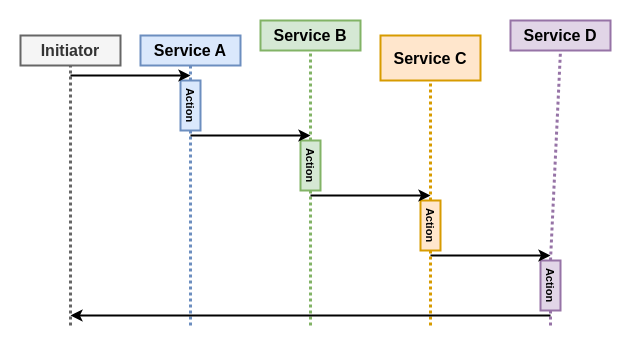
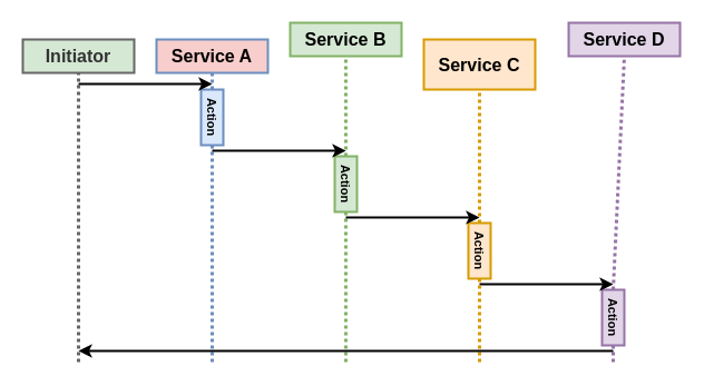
  <mxCell id="0" />
  <mxCell id="1" parent="0" />
- <mxCell id="2" value="&lt;font style=&quot;font-size: 16px&quot;&gt;&lt;b&gt;Service A&lt;/b&gt;&lt;/font&gt;" style="rounded=0;whiteSpace=wrap;html=1;strokeWidth=2;fillColor=#dae8fc;strokeColor=#6c8ebf;" parent="1" vertex="1"><mxGeometry x="140" y="35" width="100" height="30" as="geometry" /></mxCell>
+ <mxCell id="2" value="&lt;font style=&quot;font-size: 16px&quot;&gt;&lt;b&gt;Service A&lt;/b&gt;&lt;/font&gt;" style="rounded=0;whiteSpace=wrap;html=1;strokeWidth=2;fillColor=#f8cecc;strokeColor=#6c8ebf;" parent="1" vertex="1"><mxGeometry x="140" y="35" width="100" height="30" as="geometry" /></mxCell>
  <mxCell id="3" value="" style="endArrow=none;dashed=1;html=1;entryX=0.5;entryY=1;entryDx=0;entryDy=0;strokeWidth=3;dashPattern=1 1;fillColor=#dae8fc;strokeColor=#6c8ebf;exitX=0;exitY=0.5;exitDx=0;exitDy=0;" parent="1" source="4" target="2" edge="1"><mxGeometry width="50" height="50" relative="1" as="geometry"><mxPoint x="190" y="75" as="sourcePoint" /><mxPoint x="660" y="245" as="targetPoint" /></mxGeometry></mxCell>
  <mxCell id="4" value="&lt;b&gt;&lt;font style=&quot;font-size: 11px&quot;&gt;Action&lt;/font&gt;&lt;/b&gt;" style="rounded=0;whiteSpace=wrap;html=1;strokeWidth=2;fillColor=#dae8fc;strokeColor=#6c8ebf;rotation=90;" parent="1" vertex="1"><mxGeometry x="165" y="95" width="50" height="20" as="geometry" /></mxCell>
  <mxCell id="5" value="&lt;font style=&quot;font-size: 16px&quot;&gt;&lt;b&gt;Service B&lt;/b&gt;&lt;/font&gt;" style="rounded=0;whiteSpace=wrap;html=1;strokeWidth=2;fillColor=#d5e8d4;strokeColor=#82b366;" parent="1" vertex="1"><mxGeometry x="260" y="20" width="100" height="30" as="geometry" /></mxCell>
  <mxCell id="6" value="&lt;b&gt;&lt;font style=&quot;font-size: 11px&quot;&gt;Action&lt;/font&gt;&lt;/b&gt;" style="rounded=0;whiteSpace=wrap;html=1;strokeWidth=2;fillColor=#d5e8d4;strokeColor=#82b366;rotation=90;" parent="1" vertex="1"><mxGeometry x="285" y="155" width="50" height="20" as="geometry" /></mxCell>
  <mxCell id="7" value="" style="endArrow=none;dashed=1;html=1;entryX=1;entryY=0.5;entryDx=0;entryDy=0;strokeWidth=3;fillColor=#dae8fc;strokeColor=#6c8ebf;dashPattern=1 1;" parent="1" target="4" edge="1"><mxGeometry width="50" height="50" relative="1" as="geometry"><mxPoint x="190" y="325" as="sourcePoint" /><mxPoint x="200" y="75" as="targetPoint" /></mxGeometry></mxCell>
  <mxCell id="8" value="" style="endArrow=classic;html=1;strokeWidth=2;" parent="1" edge="1"><mxGeometry width="50" height="50" relative="1" as="geometry"><mxPoint x="190" y="135" as="sourcePoint" /><mxPoint x="310" y="135" as="targetPoint" /></mxGeometry></mxCell>
  <mxCell id="9" value="" style="endArrow=none;dashed=1;html=1;entryX=0.5;entryY=1;entryDx=0;entryDy=0;strokeWidth=3;fillColor=#d5e8d4;strokeColor=#82b366;dashPattern=1 1;exitX=0;exitY=0.5;exitDx=0;exitDy=0;" parent="1" source="6" target="5" edge="1"><mxGeometry width="50" height="50" relative="1" as="geometry"><mxPoint x="200" y="315" as="sourcePoint" /><mxPoint x="200" y="140" as="targetPoint" /></mxGeometry></mxCell>
  <mxCell id="10" value="&lt;font style=&quot;font-size: 16px&quot;&gt;&lt;b&gt;Service C&lt;/b&gt;&lt;/font&gt;" style="rounded=0;whiteSpace=wrap;html=1;strokeWidth=2;fillColor=#ffe6cc;strokeColor=#d79b00;" parent="1" vertex="1"><mxGeometry x="380" y="35" width="100" height="45" as="geometry" /></mxCell>
  <mxCell id="11" value="" style="endArrow=none;dashed=1;html=1;entryX=0.5;entryY=1;entryDx=0;entryDy=0;strokeWidth=3;fillColor=#ffe6cc;strokeColor=#d79b00;dashPattern=1 1;exitX=0;exitY=0.5;exitDx=0;exitDy=0;" parent="1" source="12" target="10" edge="1"><mxGeometry width="50" height="50" relative="1" as="geometry"><mxPoint x="430" y="165" as="sourcePoint" /><mxPoint x="320" y="75" as="targetPoint" /></mxGeometry></mxCell>
  <mxCell id="12" value="&lt;b&gt;&lt;font style=&quot;font-size: 11px&quot;&gt;Action&lt;/font&gt;&lt;/b&gt;" style="rounded=0;whiteSpace=wrap;html=1;strokeWidth=2;fillColor=#ffe6cc;strokeColor=#d79b00;rotation=90;" parent="1" vertex="1"><mxGeometry x="405" y="215" width="50" height="20" as="geometry" /></mxCell>
  <mxCell id="13" value="" style="endArrow=none;dashed=1;html=1;entryX=1;entryY=0.5;entryDx=0;entryDy=0;strokeWidth=3;fillColor=#d5e8d4;strokeColor=#82b366;dashPattern=1 1;" parent="1" target="6" edge="1"><mxGeometry width="50" height="50" relative="1" as="geometry"><mxPoint x="310" y="325" as="sourcePoint" /><mxPoint x="350" y="110" as="targetPoint" /></mxGeometry></mxCell>
  <mxCell id="14" value="" style="endArrow=classic;html=1;strokeWidth=2;" parent="1" edge="1"><mxGeometry width="50" height="50" relative="1" as="geometry"><mxPoint x="310" y="195" as="sourcePoint" /><mxPoint x="430" y="195" as="targetPoint" /></mxGeometry></mxCell>
  <mxCell id="15" value="&lt;b&gt;&lt;font style=&quot;font-size: 11px&quot;&gt;Action&lt;/font&gt;&lt;/b&gt;" style="rounded=0;whiteSpace=wrap;html=1;strokeWidth=2;fillColor=#e1d5e7;strokeColor=#9673a6;rotation=90;" parent="1" vertex="1"><mxGeometry x="525" y="275" width="50" height="20" as="geometry" /></mxCell>
  <mxCell id="16" value="&lt;font style=&quot;font-size: 16px&quot;&gt;&lt;b&gt;Service D&lt;/b&gt;&lt;/font&gt;" style="rounded=0;whiteSpace=wrap;html=1;strokeWidth=2;fillColor=#e1d5e7;strokeColor=#9673a6;" parent="1" vertex="1"><mxGeometry x="510" y="20" width="100" height="30" as="geometry" /></mxCell>
  <mxCell id="17" value="" style="endArrow=none;dashed=1;html=1;entryX=0.5;entryY=1;entryDx=0;entryDy=0;strokeWidth=3;fillColor=#e1d5e7;strokeColor=#9673a6;dashPattern=1 1;exitX=0;exitY=0.5;exitDx=0;exitDy=0;" parent="1" source="15" target="16" edge="1"><mxGeometry width="50" height="50" relative="1" as="geometry"><mxPoint x="440" y="210" as="sourcePoint" /><mxPoint x="440" y="75" as="targetPoint" /></mxGeometry></mxCell>
  <mxCell id="18" value="" style="endArrow=classic;html=1;strokeWidth=2;" parent="1" edge="1"><mxGeometry width="50" height="50" relative="1" as="geometry"><mxPoint x="430" y="255" as="sourcePoint" /><mxPoint x="550" y="255" as="targetPoint" /></mxGeometry></mxCell>
  <mxCell id="19" value="" style="endArrow=none;dashed=1;html=1;entryX=1;entryY=0.5;entryDx=0;entryDy=0;strokeWidth=3;fillColor=#ffe6cc;strokeColor=#d79b00;dashPattern=1 1;" parent="1" target="12" edge="1"><mxGeometry width="50" height="50" relative="1" as="geometry"><mxPoint x="430" y="325" as="sourcePoint" /><mxPoint x="440" y="75" as="targetPoint" /></mxGeometry></mxCell>
  <mxCell id="20" value="" style="endArrow=none;dashed=1;html=1;strokeWidth=3;fillColor=#e1d5e7;strokeColor=#9673a6;dashPattern=1 1;exitX=1;exitY=0.5;exitDx=0;exitDy=0;" parent="1" source="15" edge="1"><mxGeometry width="50" height="50" relative="1" as="geometry"><mxPoint x="440" y="325" as="sourcePoint" /><mxPoint x="550" y="325" as="targetPoint" /></mxGeometry></mxCell>
- <mxCell id="21" value="&lt;span style=&quot;font-size: 16px&quot;&gt;&lt;b&gt;Initiator&lt;/b&gt;&lt;/span&gt;" style="rounded=0;whiteSpace=wrap;html=1;strokeWidth=2;fillColor=#f5f5f5;strokeColor=#666666;fontColor=#333333;" vertex="1" parent="1"><mxGeometry x="20" y="35" width="100" height="30" as="geometry" /></mxCell>
+ <mxCell id="21" value="&lt;span style=&quot;font-size: 16px&quot;&gt;&lt;b&gt;Initiator&lt;/b&gt;&lt;/span&gt;" style="rounded=0;whiteSpace=wrap;html=1;strokeWidth=2;fillColor=#d5e8d4;strokeColor=#666666;fontColor=#333333;" vertex="1" parent="1"><mxGeometry x="20" y="35" width="100" height="30" as="geometry" /></mxCell>
  <mxCell id="22" value="" style="endArrow=none;dashed=1;html=1;entryX=0.5;entryY=1;entryDx=0;entryDy=0;strokeWidth=3;fillColor=#f5f5f5;strokeColor=#666666;dashPattern=1 1;" edge="1" parent="1" target="21"><mxGeometry width="50" height="50" relative="1" as="geometry"><mxPoint x="70" y="325" as="sourcePoint" /><mxPoint x="560" y="75" as="targetPoint" /></mxGeometry></mxCell>
  <mxCell id="23" value="" style="endArrow=classic;html=1;strokeWidth=2;" edge="1" parent="1"><mxGeometry width="50" height="50" relative="1" as="geometry"><mxPoint x="70" y="75" as="sourcePoint" /><mxPoint x="190" y="75" as="targetPoint" /></mxGeometry></mxCell>
  <mxCell id="24" value="" style="endArrow=classic;html=1;strokeWidth=2;" edge="1" parent="1"><mxGeometry width="50" height="50" relative="1" as="geometry"><mxPoint x="550" y="315" as="sourcePoint" /><mxPoint x="70" y="315" as="targetPoint" /></mxGeometry></mxCell>
